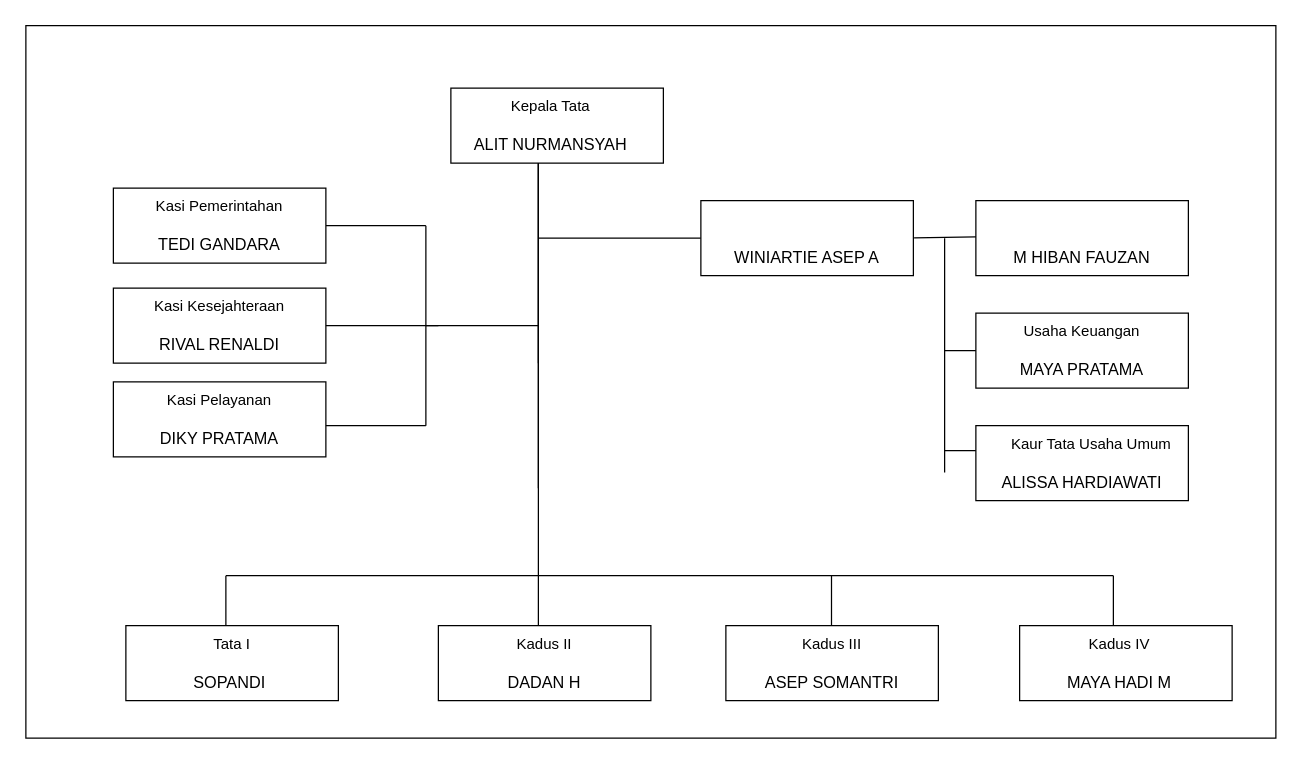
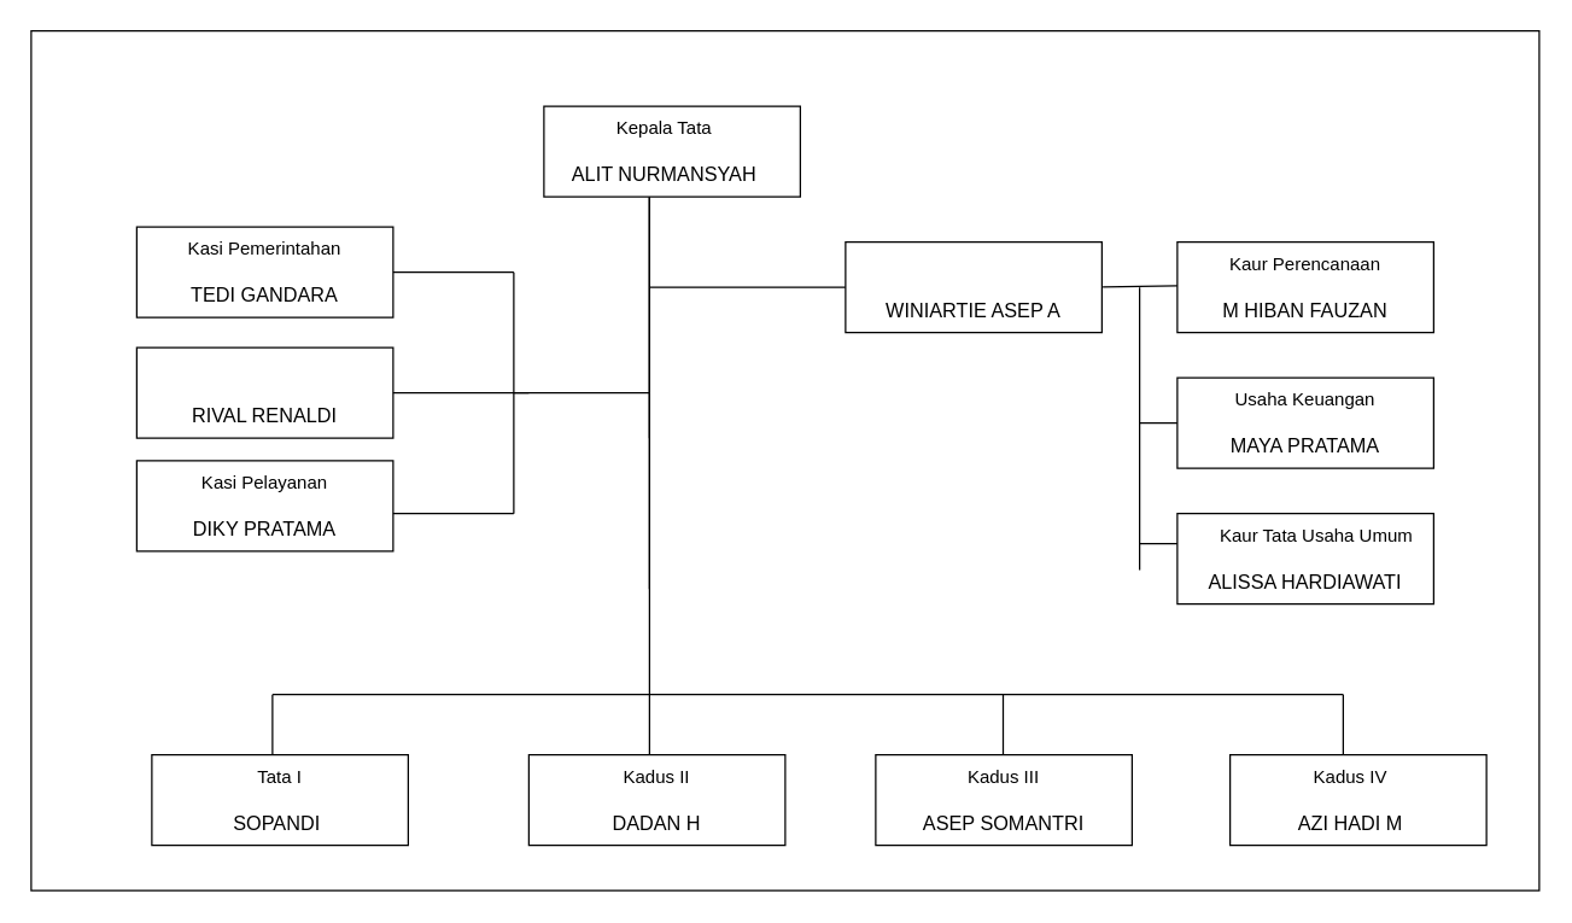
  <mxCell id="0" />
  <mxCell id="1" parent="0" />
  <mxCell id="2" value="" style="rounded=0;whiteSpace=wrap;html=1;" parent="1" vertex="1"><mxGeometry x="20" y="20" width="1000" height="570" as="geometry" /></mxCell>
  <mxCell id="3" value="" style="rounded=0;whiteSpace=wrap;html=1;" parent="1" vertex="1"><mxGeometry x="360" y="70" width="170" height="60" as="geometry" /></mxCell>
  <mxCell id="4" value="Kepala Tata" style="text;html=1;align=center;verticalAlign=middle;whiteSpace=wrap;rounded=0;" parent="1" vertex="1"><mxGeometry x="380" y="70" width="120" height="30" as="geometry" /></mxCell>
  <mxCell id="5" value="&lt;font style=&quot;font-size: 13px;&quot;&gt;ALIT NURMANSYAH&lt;/font&gt;" style="text;html=1;align=center;verticalAlign=middle;whiteSpace=wrap;rounded=0;" parent="1" vertex="1"><mxGeometry x="330" y="100" width="220" height="30" as="geometry" /></mxCell>
  <mxCell id="6" value="" style="endArrow=none;html=1;rounded=0;" parent="1" edge="1"><mxGeometry width="50" height="50" relative="1" as="geometry"><mxPoint x="430" y="290" as="sourcePoint" /><mxPoint x="430" y="130" as="targetPoint" /></mxGeometry></mxCell>
  <mxCell id="7" value="" style="endArrow=none;html=1;rounded=0;" parent="1" edge="1"><mxGeometry width="50" height="50" relative="1" as="geometry"><mxPoint x="430" y="190" as="sourcePoint" /><mxPoint x="560" y="190" as="targetPoint" /></mxGeometry></mxCell>
  <mxCell id="8" value="" style="rounded=0;whiteSpace=wrap;html=1;" parent="1" vertex="1"><mxGeometry x="560" y="160" width="170" height="60" as="geometry" /></mxCell>
  <mxCell id="9" value="&lt;span style=&quot;font-size: 13px;&quot;&gt;WINIARTIE ASEP A&lt;/span&gt;" style="text;html=1;align=center;verticalAlign=middle;whiteSpace=wrap;rounded=0;" parent="1" vertex="1"><mxGeometry x="535" y="190" width="220" height="30" as="geometry" /></mxCell>
  <mxCell id="10" value="" style="rounded=0;whiteSpace=wrap;html=1;" parent="1" vertex="1"><mxGeometry x="780" y="160" width="170" height="60" as="geometry" /></mxCell>
  <mxCell id="11" value="" style="endArrow=none;html=1;rounded=0;exitX=0.889;exitY=-0.008;exitDx=0;exitDy=0;exitPerimeter=0;" parent="1" source="9" edge="1"><mxGeometry width="50" height="50" relative="1" as="geometry"><mxPoint x="690" y="189" as="sourcePoint" /><mxPoint x="780" y="189" as="targetPoint" /></mxGeometry></mxCell>
+ <mxCell id="12" value="Kaur Perencanaan" style="text;html=1;align=center;verticalAlign=middle;whiteSpace=wrap;rounded=0;" parent="1" vertex="1"><mxGeometry x="805" y="160" width="120" height="30" as="geometry" /></mxCell>
  <mxCell id="13" value="&lt;span style=&quot;font-size: 13px;&quot;&gt;M HIBAN FAUZAN&lt;/span&gt;" style="text;html=1;align=center;verticalAlign=middle;whiteSpace=wrap;rounded=0;" parent="1" vertex="1"><mxGeometry x="755" y="190" width="220" height="30" as="geometry" /></mxCell>
  <mxCell id="14" value="" style="endArrow=none;html=1;rounded=0;entryX=0;entryY=0.25;entryDx=0;entryDy=0;" parent="1" target="22" edge="1"><mxGeometry width="50" height="50" relative="1" as="geometry"><mxPoint x="755" y="190" as="sourcePoint" /><mxPoint x="755" y="390" as="targetPoint" /></mxGeometry></mxCell>
  <mxCell id="15" value="" style="rounded=0;whiteSpace=wrap;html=1;" parent="1" vertex="1"><mxGeometry x="780" y="250" width="170" height="60" as="geometry" /></mxCell>
  <mxCell id="16" value="" style="endArrow=none;html=1;rounded=0;exitX=0;exitY=0.5;exitDx=0;exitDy=0;" parent="1" source="15" edge="1"><mxGeometry width="50" height="50" relative="1" as="geometry"><mxPoint x="785" y="280" as="sourcePoint" /><mxPoint x="755" y="280" as="targetPoint" /></mxGeometry></mxCell>
  <mxCell id="17" value="Usaha Keuangan" style="text;html=1;align=center;verticalAlign=middle;whiteSpace=wrap;rounded=0;" parent="1" vertex="1"><mxGeometry x="805" y="250" width="120" height="30" as="geometry" /></mxCell>
  <mxCell id="18" value="&lt;span style=&quot;font-size: 13px;&quot;&gt;MAYA PRATAMA&lt;/span&gt;" style="text;html=1;align=center;verticalAlign=middle;whiteSpace=wrap;rounded=0;" parent="1" vertex="1"><mxGeometry x="755" y="280" width="220" height="30" as="geometry" /></mxCell>
  <mxCell id="19" value="" style="endArrow=none;html=1;rounded=0;" parent="1" edge="1"><mxGeometry width="50" height="50" relative="1" as="geometry"><mxPoint x="755" y="360" as="sourcePoint" /><mxPoint x="825" y="360" as="targetPoint" /></mxGeometry></mxCell>
  <mxCell id="20" value="" style="rounded=0;whiteSpace=wrap;html=1;" parent="1" vertex="1"><mxGeometry x="780" y="340" width="170" height="60" as="geometry" /></mxCell>
  <mxCell id="21" value="Kaur Tata Usaha Umum" style="text;html=1;align=center;verticalAlign=middle;whiteSpace=wrap;rounded=0;" parent="1" vertex="1"><mxGeometry x="805" y="340" width="135" height="30" as="geometry" /></mxCell>
  <mxCell id="22" value="&lt;span style=&quot;font-size: 13px;&quot;&gt;ALISSA HARDIAWATI&lt;/span&gt;" style="text;html=1;align=center;verticalAlign=middle;whiteSpace=wrap;rounded=0;" parent="1" vertex="1"><mxGeometry x="755" y="370" width="220" height="30" as="geometry" /></mxCell>
  <mxCell id="23" value="" style="endArrow=none;html=1;rounded=0;" parent="1" edge="1"><mxGeometry width="50" height="50" relative="1" as="geometry"><mxPoint x="430" y="390" as="sourcePoint" /><mxPoint x="430" y="130" as="targetPoint" /></mxGeometry></mxCell>
  <mxCell id="24" value="" style="endArrow=none;html=1;rounded=0;" parent="1" edge="1"><mxGeometry width="50" height="50" relative="1" as="geometry"><mxPoint x="340" y="260" as="sourcePoint" /><mxPoint x="430" y="260" as="targetPoint" /></mxGeometry></mxCell>
  <mxCell id="25" value="" style="endArrow=none;html=1;rounded=0;" parent="1" edge="1"><mxGeometry width="50" height="50" relative="1" as="geometry"><mxPoint x="340" y="180" as="sourcePoint" /><mxPoint x="340" y="340" as="targetPoint" /></mxGeometry></mxCell>
  <mxCell id="26" value="" style="endArrow=none;html=1;rounded=0;" parent="1" edge="1"><mxGeometry width="50" height="50" relative="1" as="geometry"><mxPoint x="260" y="180" as="sourcePoint" /><mxPoint x="340" y="180" as="targetPoint" /></mxGeometry></mxCell>
  <mxCell id="27" value="" style="rounded=0;whiteSpace=wrap;html=1;" parent="1" vertex="1"><mxGeometry x="90" y="150" width="170" height="60" as="geometry" /></mxCell>
  <mxCell id="28" value="Kasi Pemerintahan" style="text;html=1;align=center;verticalAlign=middle;whiteSpace=wrap;rounded=0;" parent="1" vertex="1"><mxGeometry x="115" y="150" width="120" height="30" as="geometry" /></mxCell>
  <mxCell id="29" value="&lt;span style=&quot;font-size: 13px;&quot;&gt;TEDI GANDARA&lt;/span&gt;" style="text;html=1;align=center;verticalAlign=middle;whiteSpace=wrap;rounded=0;" parent="1" vertex="1"><mxGeometry x="65" y="180" width="220" height="30" as="geometry" /></mxCell>
  <mxCell id="30" value="" style="rounded=0;whiteSpace=wrap;html=1;" parent="1" vertex="1"><mxGeometry x="90" y="230" width="170" height="60" as="geometry" /></mxCell>
- <mxCell id="31" value="Kasi Kesejahteraan" style="text;html=1;align=center;verticalAlign=middle;whiteSpace=wrap;rounded=0;" parent="1" vertex="1"><mxGeometry x="115" y="230" width="120" height="30" as="geometry" /></mxCell>
  <mxCell id="32" value="&lt;span style=&quot;font-size: 13px;&quot;&gt;RIVAL RENALDI&lt;/span&gt;" style="text;html=1;align=center;verticalAlign=middle;whiteSpace=wrap;rounded=0;" parent="1" vertex="1"><mxGeometry x="65" y="260" width="220" height="30" as="geometry" /></mxCell>
  <mxCell id="33" value="" style="endArrow=none;html=1;rounded=0;" parent="1" edge="1"><mxGeometry width="50" height="50" relative="1" as="geometry"><mxPoint x="260" y="260" as="sourcePoint" /><mxPoint x="350" y="260" as="targetPoint" /></mxGeometry></mxCell>
  <mxCell id="34" value="" style="rounded=0;whiteSpace=wrap;html=1;" parent="1" vertex="1"><mxGeometry x="90" y="305" width="170" height="60" as="geometry" /></mxCell>
  <mxCell id="35" value="Kasi Pelayanan" style="text;html=1;align=center;verticalAlign=middle;whiteSpace=wrap;rounded=0;" parent="1" vertex="1"><mxGeometry x="115" y="305" width="120" height="30" as="geometry" /></mxCell>
  <mxCell id="36" value="" style="endArrow=none;html=1;rounded=0;" parent="1" edge="1"><mxGeometry width="50" height="50" relative="1" as="geometry"><mxPoint x="260" y="340" as="sourcePoint" /><mxPoint x="340" y="340" as="targetPoint" /></mxGeometry></mxCell>
  <mxCell id="37" value="&lt;span style=&quot;font-size: 13px;&quot;&gt;DIKY PRATAMA&lt;/span&gt;" style="text;html=1;align=center;verticalAlign=middle;whiteSpace=wrap;rounded=0;" parent="1" vertex="1"><mxGeometry x="65" y="335" width="220" height="30" as="geometry" /></mxCell>
  <mxCell id="38" value="" style="endArrow=none;html=1;rounded=0;" parent="1" edge="1"><mxGeometry width="50" height="50" relative="1" as="geometry"><mxPoint x="430" y="460" as="sourcePoint" /><mxPoint x="430" y="130" as="targetPoint" /></mxGeometry></mxCell>
  <mxCell id="39" value="" style="endArrow=none;html=1;rounded=0;" parent="1" edge="1"><mxGeometry width="50" height="50" relative="1" as="geometry"><mxPoint x="180" y="460" as="sourcePoint" /><mxPoint x="890" y="460" as="targetPoint" /></mxGeometry></mxCell>
  <mxCell id="40" value="" style="endArrow=none;html=1;rounded=0;" parent="1" edge="1"><mxGeometry width="50" height="50" relative="1" as="geometry"><mxPoint x="180" y="460" as="sourcePoint" /><mxPoint x="180" y="500" as="targetPoint" /></mxGeometry></mxCell>
  <mxCell id="41" value="" style="rounded=0;whiteSpace=wrap;html=1;" parent="1" vertex="1"><mxGeometry x="100" y="500" width="170" height="60" as="geometry" /></mxCell>
  <mxCell id="42" value="Tata I" style="text;html=1;align=center;verticalAlign=middle;whiteSpace=wrap;rounded=0;" parent="1" vertex="1"><mxGeometry x="125" y="500" width="120" height="30" as="geometry" /></mxCell>
  <mxCell id="43" value="" style="rounded=0;whiteSpace=wrap;html=1;" parent="1" vertex="1"><mxGeometry x="350" y="500" width="170" height="60" as="geometry" /></mxCell>
  <mxCell id="44" value="Kadus II" style="text;html=1;align=center;verticalAlign=middle;whiteSpace=wrap;rounded=0;" parent="1" vertex="1"><mxGeometry x="375" y="500" width="120" height="30" as="geometry" /></mxCell>
  <mxCell id="45" value="" style="rounded=0;whiteSpace=wrap;html=1;" parent="1" vertex="1"><mxGeometry x="580" y="500" width="170" height="60" as="geometry" /></mxCell>
  <mxCell id="46" value="Kadus III" style="text;html=1;align=center;verticalAlign=middle;whiteSpace=wrap;rounded=0;" parent="1" vertex="1"><mxGeometry x="605" y="500" width="120" height="30" as="geometry" /></mxCell>
  <mxCell id="47" value="" style="rounded=0;whiteSpace=wrap;html=1;" parent="1" vertex="1"><mxGeometry x="815" y="500" width="170" height="60" as="geometry" /></mxCell>
  <mxCell id="48" value="Kadus IV" style="text;html=1;align=center;verticalAlign=middle;whiteSpace=wrap;rounded=0;" parent="1" vertex="1"><mxGeometry x="835" y="500" width="120" height="30" as="geometry" /></mxCell>
  <mxCell id="49" value="&lt;span style=&quot;font-size: 13px;&quot;&gt;SOPANDI&amp;nbsp;&lt;/span&gt;" style="text;html=1;align=center;verticalAlign=middle;whiteSpace=wrap;rounded=0;" parent="1" vertex="1"><mxGeometry x="75" y="530" width="220" height="30" as="geometry" /></mxCell>
  <mxCell id="50" value="&lt;span style=&quot;font-size: 13px;&quot;&gt;DADAN H&lt;/span&gt;" style="text;html=1;align=center;verticalAlign=middle;whiteSpace=wrap;rounded=0;" parent="1" vertex="1"><mxGeometry x="325" y="530" width="220" height="30" as="geometry" /></mxCell>
  <mxCell id="51" value="&lt;span style=&quot;font-size: 13px;&quot;&gt;ASEP SOMANTRI&lt;/span&gt;" style="text;html=1;align=center;verticalAlign=middle;whiteSpace=wrap;rounded=0;" parent="1" vertex="1"><mxGeometry x="555" y="530" width="220" height="30" as="geometry" /></mxCell>
- <mxCell id="52" value="&lt;span style=&quot;font-size: 13px;&quot;&gt;MAYA HADI M&lt;/span&gt;" style="text;html=1;align=center;verticalAlign=middle;whiteSpace=wrap;rounded=0;" parent="1" vertex="1"><mxGeometry x="785" y="530" width="220" height="30" as="geometry" /></mxCell>
+ <mxCell id="52" value="&lt;span style=&quot;font-size: 13px;&quot;&gt;AZI HADI M&lt;/span&gt;" style="text;html=1;align=center;verticalAlign=middle;whiteSpace=wrap;rounded=0;" parent="1" vertex="1"><mxGeometry x="785" y="530" width="220" height="30" as="geometry" /></mxCell>
  <mxCell id="53" value="" style="endArrow=none;html=1;rounded=0;" parent="1" edge="1"><mxGeometry width="50" height="50" relative="1" as="geometry"><mxPoint x="430" y="460" as="sourcePoint" /><mxPoint x="430" y="500" as="targetPoint" /></mxGeometry></mxCell>
  <mxCell id="54" value="" style="endArrow=none;html=1;rounded=0;" parent="1" edge="1"><mxGeometry width="50" height="50" relative="1" as="geometry"><mxPoint x="664.5" y="460" as="sourcePoint" /><mxPoint x="664.5" y="500" as="targetPoint" /></mxGeometry></mxCell>
  <mxCell id="55" value="" style="endArrow=none;html=1;rounded=0;" parent="1" edge="1"><mxGeometry width="50" height="50" relative="1" as="geometry"><mxPoint x="890" y="460" as="sourcePoint" /><mxPoint x="890" y="500" as="targetPoint" /></mxGeometry></mxCell>
